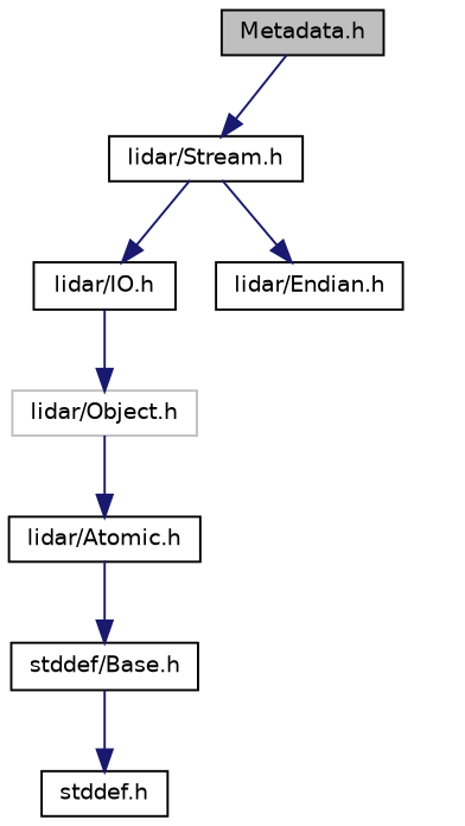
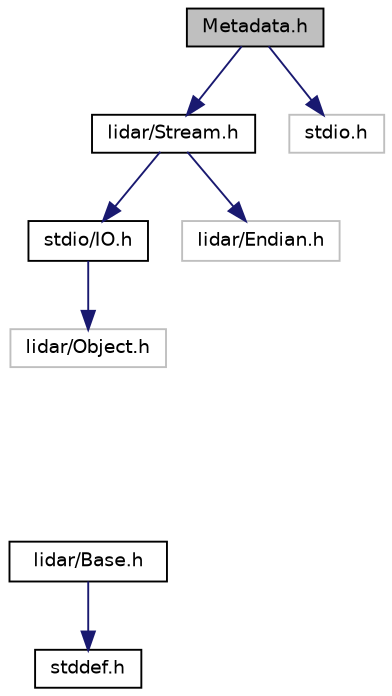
  digraph {
    node [color=black fontname=Helvetica fontsize=10 shape=record]
    edge [color=midnightblue fontname=Helvetica fontsize=10 labelfontname=Helvetica labelfontsize=10 style=solid]
    n1 [fillcolor=grey75 fontcolor=black height=0.2 label="Metadata.h" style=filled width=0.4]
    n2 [height=0.2 label="lidar/Stream.h" width=0.4]
-   n4 [height=0.2 label="stddef/Base.h" width=0.4]
+   n3 [color=grey75 height=0.2 label="stdio.h" width=0.4]
+   n4 [height=0.2 label="lidar/Base.h" width=0.4]
    n5 [height=0.2 label="stddef.h" width=0.4]
-   n6 [height=0.2 label="lidar/IO.h" width=0.4]
-   n7 [height=0.2 label="lidar/Endian.h" width=0.4]
+   n6 [height=0.2 label="stdio/IO.h" width=0.4]
+   n7 [color=grey75 height=0.2 label="lidar/Endian.h" width=0.4]
    n8 [color=grey75 height=0.2 label="lidar/Object.h" width=0.4]
-   n9 [height=0.2 label="lidar/Atomic.h" width=0.4]
    n1 -> n2
+   n1 -> n3
    n2 -> n6
    n2 -> n7
    n4 -> n5
    n6 -> n8
-   n8 -> n9
-   n9 -> n4
  }
